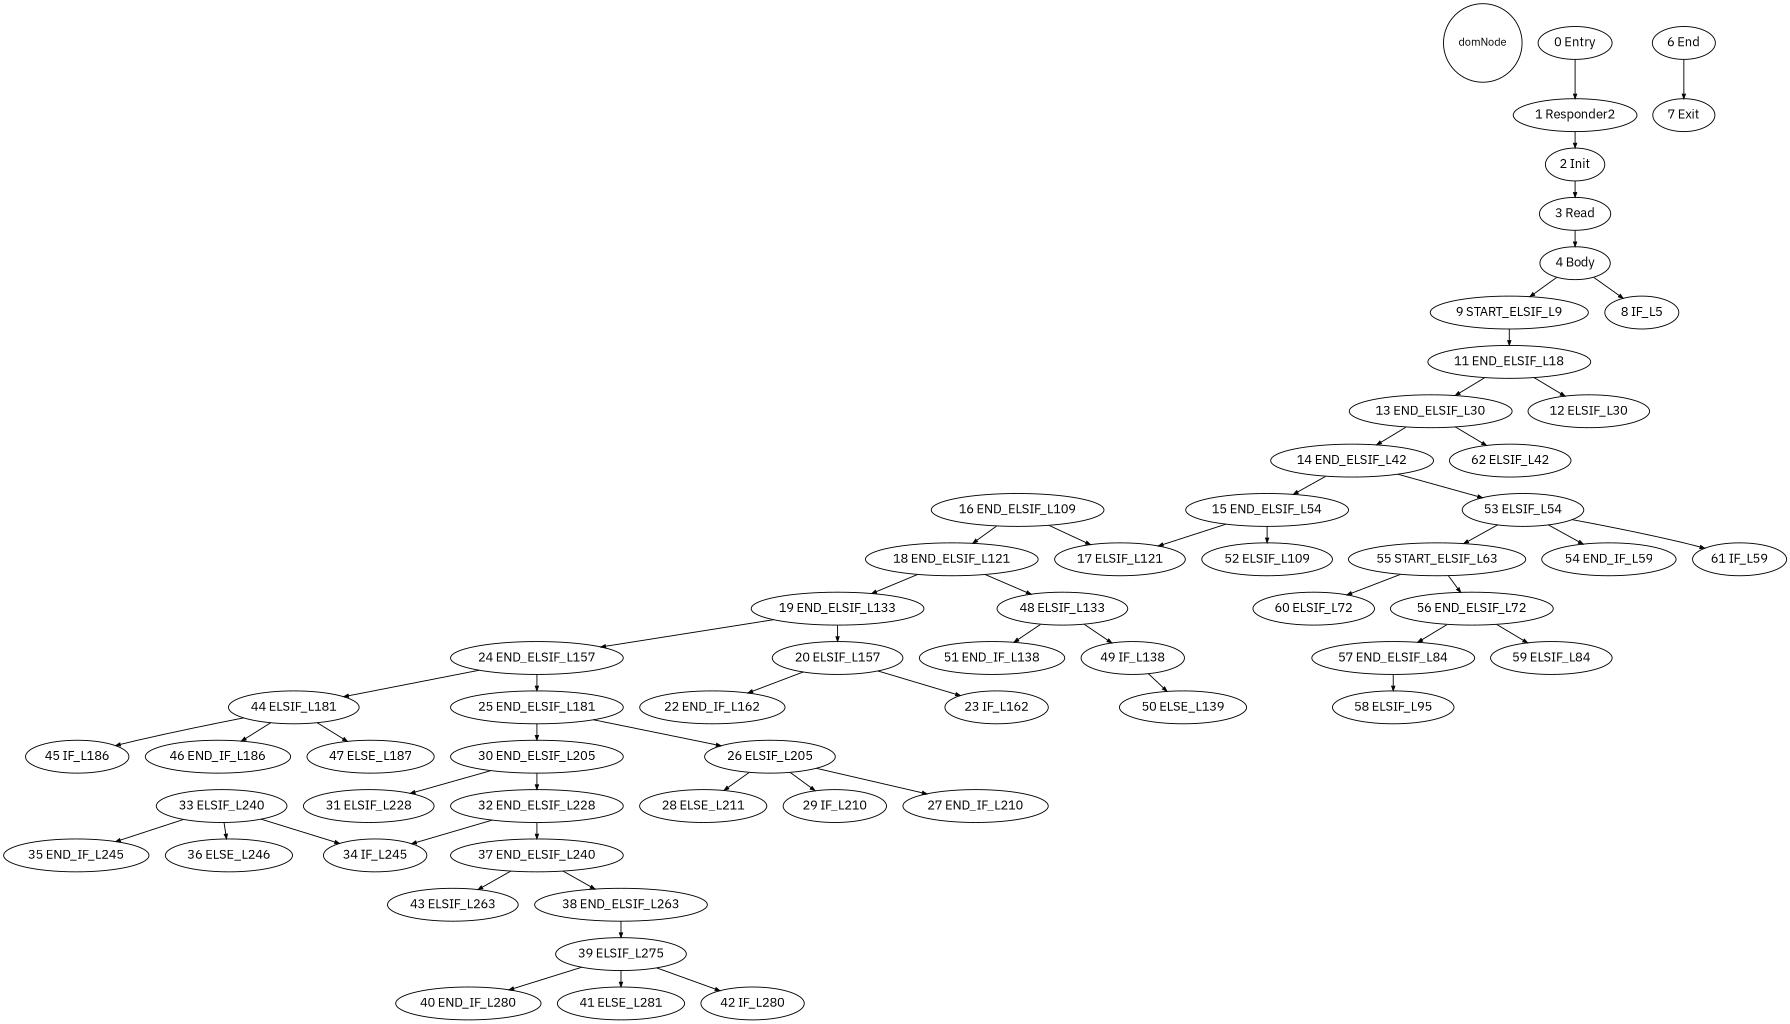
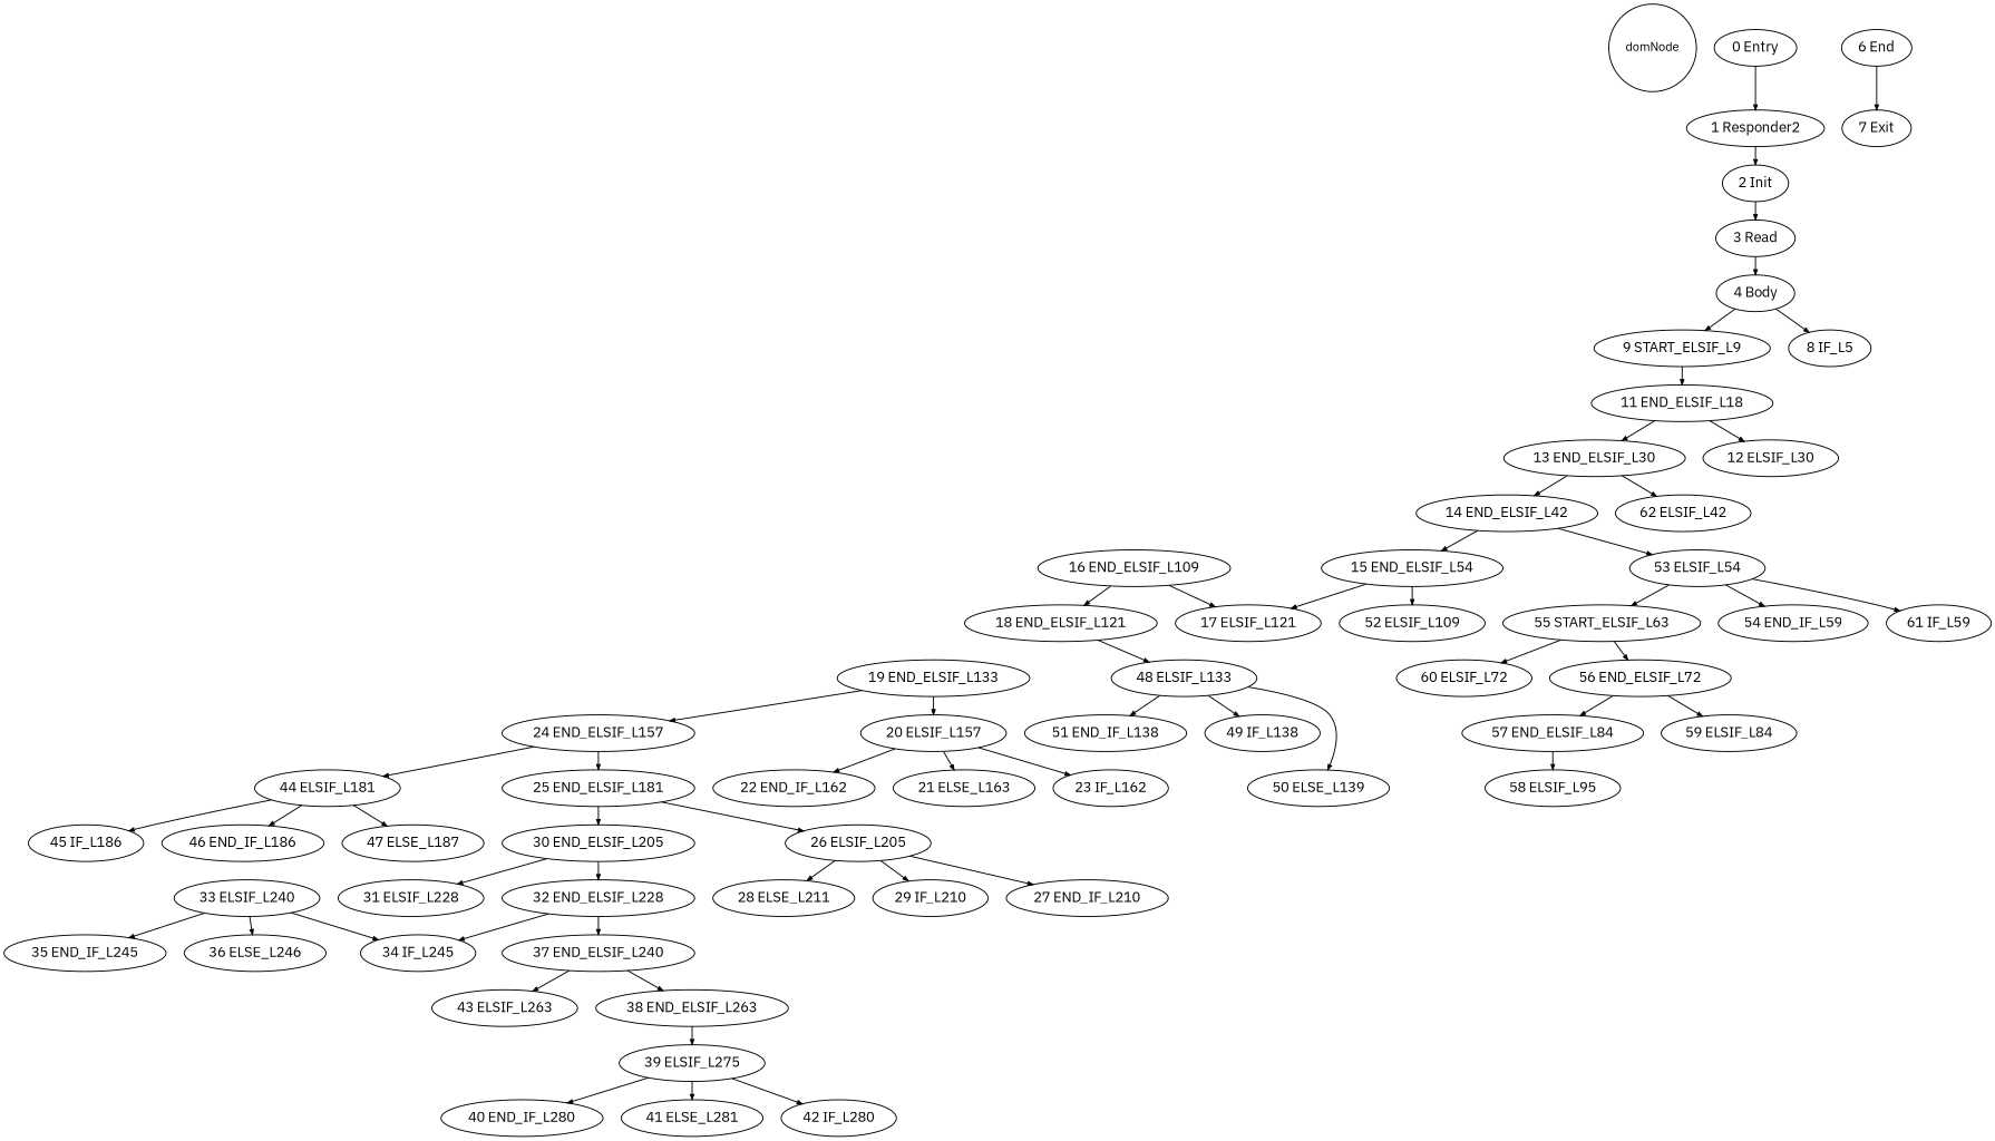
  digraph {
    fontname="IBM Plex Sans"
    ranksep=.25
    node [fontname="IBM Plex Sans"]
    edge [arrowsize=.5 fontname="IBM Plex Sans"]
    domNode [fontsize=12 height=1.2 shape=circle]
    "37 END_ELSIF_L240"
    "43 ELSIF_L263"
    "38 END_ELSIF_L263"
    "39 ELSIF_L275"
    "19 END_ELSIF_L133"
    "24 END_ELSIF_L157"
    "20 ELSIF_L157"
    "44 ELSIF_L181"
    "25 END_ELSIF_L181"
    "22 END_IF_L162"
+   "21 ELSE_L163"
    "23 IF_L162"
    "40 END_IF_L280"
    "41 ELSE_L281"
    "42 IF_L280"
    "9 START_ELSIF_L9"
    "11 END_ELSIF_L18"
    "13 END_ELSIF_L30"
    "12 ELSIF_L30"
    "30 END_ELSIF_L205"
    "31 ELSIF_L228"
    "32 END_ELSIF_L228"
    "34 IF_L245"
    "26 ELSIF_L205"
    "28 ELSE_L211"
    "29 IF_L210"
    "27 END_IF_L210"
    "0 Entry"
    "1 Responder2"
    "2 Init"
    "45 IF_L186"
    "46 END_IF_L186"
    "47 ELSE_L187"
    "4 Body"
    "8 IF_L5"
    "55 START_ELSIF_L63"
    "60 ELSIF_L72"
    "56 END_ELSIF_L72"
    "57 END_ELSIF_L84"
    "59 ELSIF_L84"
    "58 ELSIF_L95"
    "14 END_ELSIF_L42"
    "15 END_ELSIF_L54"
    "53 ELSIF_L54"
    "52 ELSIF_L109"
    "17 ELSIF_L121"
    "54 END_IF_L59"
    "61 IF_L59"
    "62 ELSIF_L42"
    "33 ELSIF_L240"
    "35 END_IF_L245"
    "36 ELSE_L246"
    "48 ELSIF_L133"
    "51 END_IF_L138"
    "49 IF_L138"
    "50 ELSE_L139"
    "16 END_ELSIF_L109"
    "18 END_ELSIF_L121"
    "6 End"
    "7 Exit"
    "3 Read"
    "37 END_ELSIF_L240" -> "43 ELSIF_L263"
    "37 END_ELSIF_L240" -> "38 END_ELSIF_L263"
    "38 END_ELSIF_L263" -> "39 ELSIF_L275"
    "39 ELSIF_L275" -> "40 END_IF_L280"
    "39 ELSIF_L275" -> "41 ELSE_L281"
    "39 ELSIF_L275" -> "42 IF_L280"
    "19 END_ELSIF_L133" -> "24 END_ELSIF_L157"
    "19 END_ELSIF_L133" -> "20 ELSIF_L157"
    "24 END_ELSIF_L157" -> "44 ELSIF_L181"
    "24 END_ELSIF_L157" -> "25 END_ELSIF_L181"
    "20 ELSIF_L157" -> "22 END_IF_L162"
+   "20 ELSIF_L157" -> "21 ELSE_L163"
    "20 ELSIF_L157" -> "23 IF_L162"
    "44 ELSIF_L181" -> "45 IF_L186"
    "44 ELSIF_L181" -> "46 END_IF_L186"
    "44 ELSIF_L181" -> "47 ELSE_L187"
    "25 END_ELSIF_L181" -> "30 END_ELSIF_L205"
    "25 END_ELSIF_L181" -> "26 ELSIF_L205"
    "9 START_ELSIF_L9" -> "11 END_ELSIF_L18"
    "11 END_ELSIF_L18" -> "13 END_ELSIF_L30"
    "11 END_ELSIF_L18" -> "12 ELSIF_L30"
    "13 END_ELSIF_L30" -> "14 END_ELSIF_L42"
    "13 END_ELSIF_L30" -> "62 ELSIF_L42"
    "30 END_ELSIF_L205" -> "31 ELSIF_L228"
    "30 END_ELSIF_L205" -> "32 END_ELSIF_L228"
    "32 END_ELSIF_L228" -> "37 END_ELSIF_L240"
    "32 END_ELSIF_L228" -> "34 IF_L245"
    "26 ELSIF_L205" -> "28 ELSE_L211"
    "26 ELSIF_L205" -> "29 IF_L210"
    "26 ELSIF_L205" -> "27 END_IF_L210"
    "0 Entry" -> "1 Responder2"
    "1 Responder2" -> "2 Init"
    "2 Init" -> "3 Read"
    "4 Body" -> "9 START_ELSIF_L9"
    "4 Body" -> "8 IF_L5"
    "55 START_ELSIF_L63" -> "60 ELSIF_L72"
    "55 START_ELSIF_L63" -> "56 END_ELSIF_L72"
    "56 END_ELSIF_L72" -> "57 END_ELSIF_L84"
    "56 END_ELSIF_L72" -> "59 ELSIF_L84"
    "57 END_ELSIF_L84" -> "58 ELSIF_L95"
    "14 END_ELSIF_L42" -> "15 END_ELSIF_L54"
    "14 END_ELSIF_L42" -> "53 ELSIF_L54"
    "15 END_ELSIF_L54" -> "52 ELSIF_L109"
    "15 END_ELSIF_L54" -> "17 ELSIF_L121"
    "53 ELSIF_L54" -> "55 START_ELSIF_L63"
    "53 ELSIF_L54" -> "54 END_IF_L59"
    "53 ELSIF_L54" -> "61 IF_L59"
    "33 ELSIF_L240" -> "34 IF_L245"
    "33 ELSIF_L240" -> "35 END_IF_L245"
    "33 ELSIF_L240" -> "36 ELSE_L246"
    "48 ELSIF_L133" -> "51 END_IF_L138"
    "48 ELSIF_L133" -> "49 IF_L138"
-   "49 IF_L138" -> "50 ELSE_L139"
+   "48 ELSIF_L133" -> "50 ELSE_L139"
    "16 END_ELSIF_L109" -> "17 ELSIF_L121"
    "16 END_ELSIF_L109" -> "18 END_ELSIF_L121"
-   "18 END_ELSIF_L121" -> "19 END_ELSIF_L133"
    "18 END_ELSIF_L121" -> "48 ELSIF_L133"
    "6 End" -> "7 Exit"
    "3 Read" -> "4 Body"
  }
